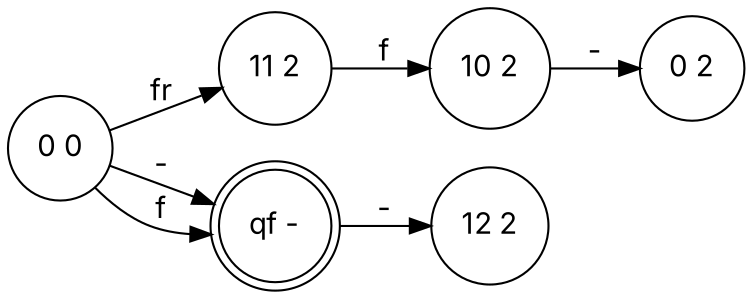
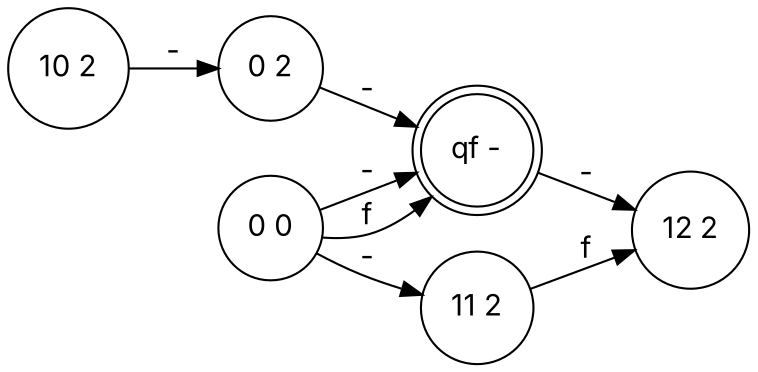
  digraph {
    fontname=Inter
    rankdir=LR
    node [fontname=Inter shape=circle]
    edge [fontname=Inter]
    "11 2"
    "12 2"
    "qf -" [shape=doublecircle]
    "0 2"
    "0 0"
    "10 2"
-   "11 2" -> "10 2" [label=f]
+   "11 2" -> "12 2" [label=f]
    "qf -" -> "12 2" [label="-"]
-   "0 0" -> "11 2" [label=fr]
+   "0 2" -> "qf -" [label="-"]
+   "0 0" -> "11 2" [label="-"]
    "0 0" -> "qf -" [label="-"]
    "0 0" -> "qf -" [label=f]
    "10 2" -> "0 2" [label="-"]
  }
